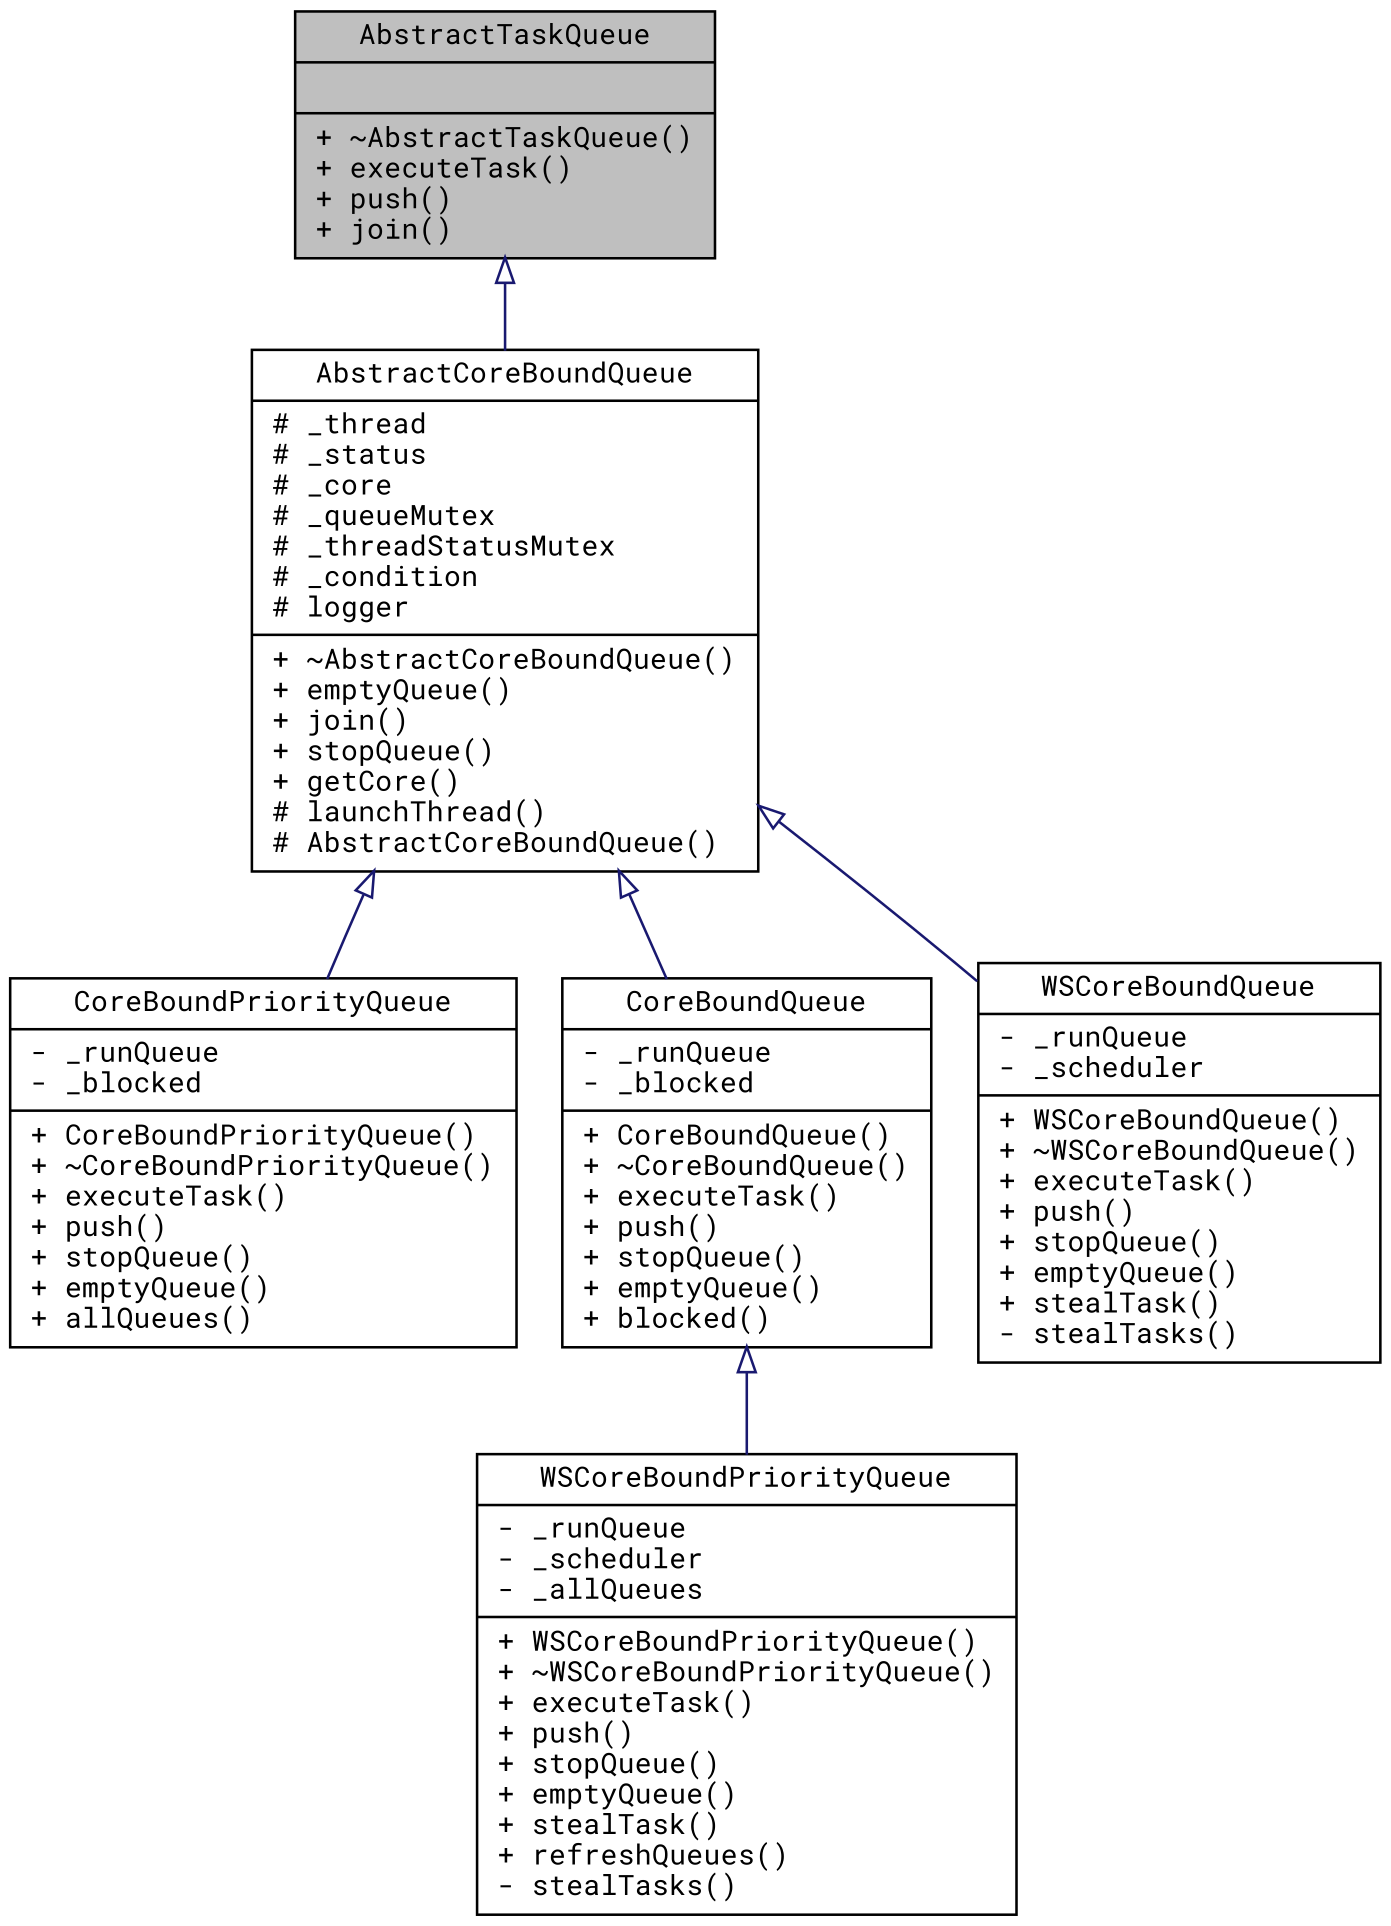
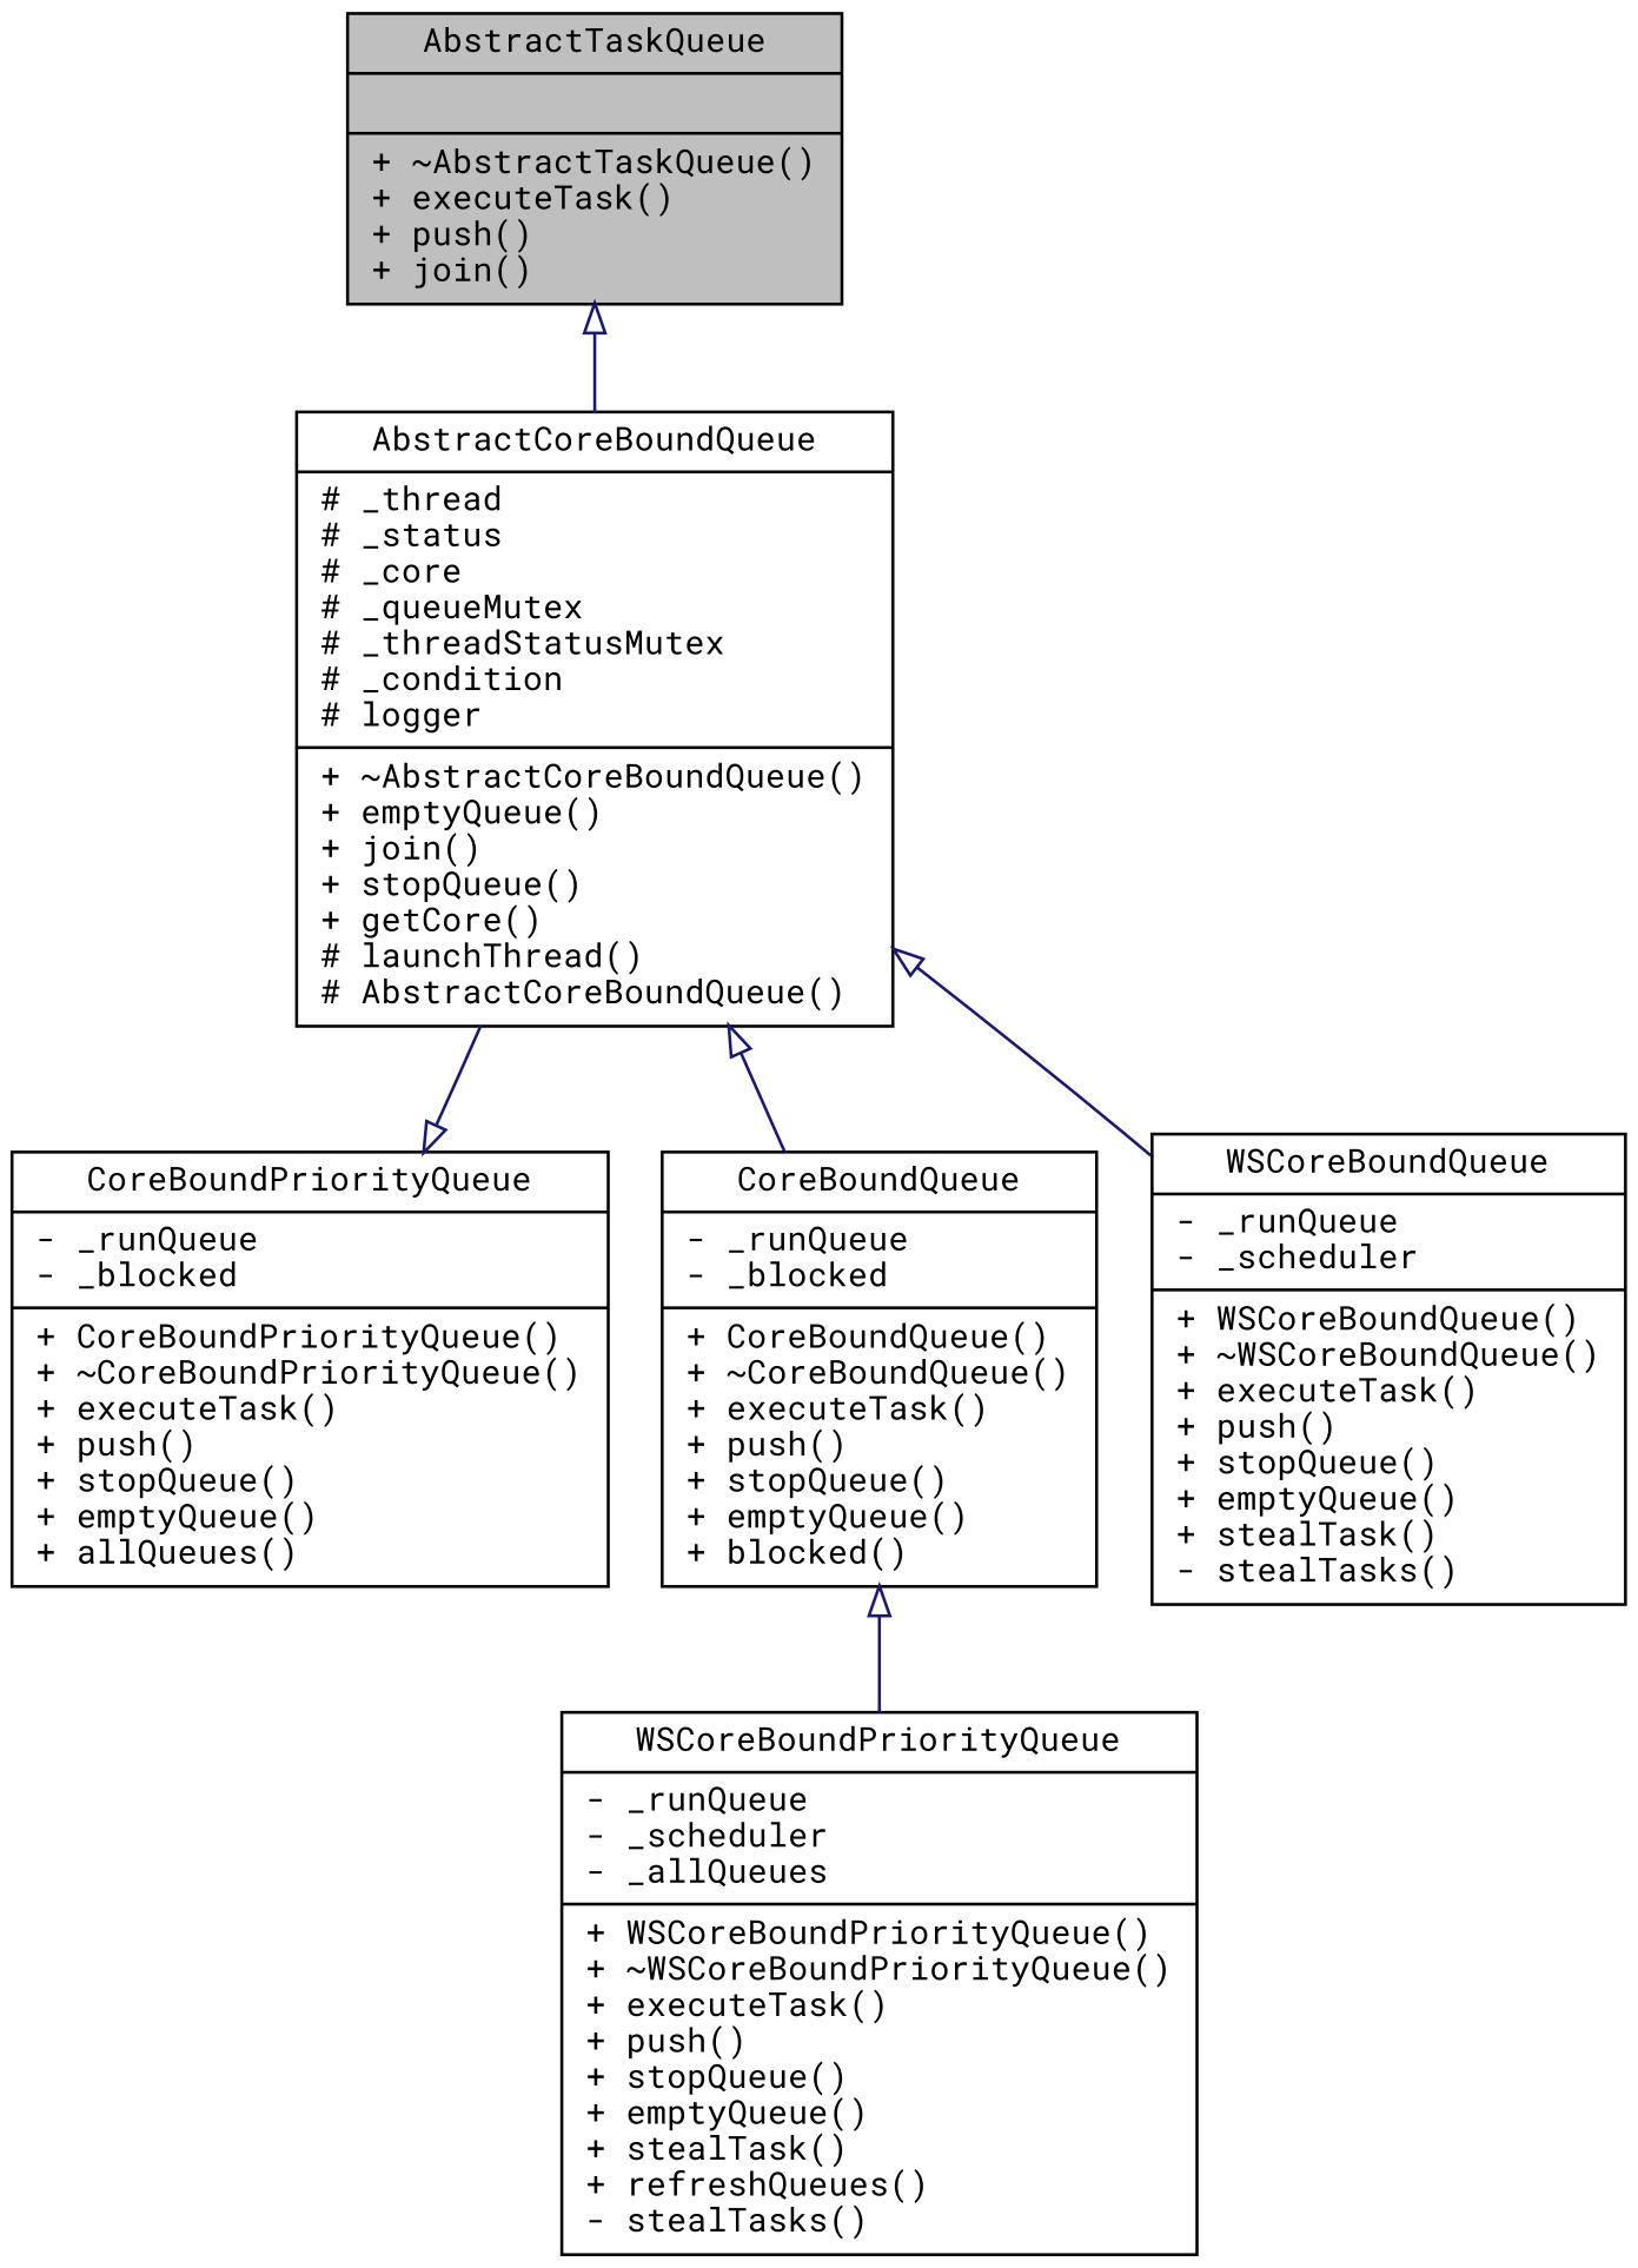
  digraph {
    fontname="Roboto Mono"
    node [color=black fillcolor=white fontname="Roboto Mono" fontsize=11 shape=record style=filled]
    edge [arrowtail=onormal color=midnightblue dir=back fontname="Roboto Mono" fontsize=11 labelfontname=Helvetica labelfontsize=11 style=solid]
    n1 [fillcolor=grey75 fontcolor=black height=0.2 label="{AbstractTaskQueue\n||+ ~AbstractTaskQueue()\l+ executeTask()\l+ push()\l+ join()\l}" width=0.4]
    n2 [height=0.2 label="{AbstractCoreBoundQueue\n|# _thread\l# _status\l# _core\l# _queueMutex\l# _threadStatusMutex\l# _condition\l# logger\l|+ ~AbstractCoreBoundQueue()\l+ emptyQueue()\l+ join()\l+ stopQueue()\l+ getCore()\l# launchThread()\l# AbstractCoreBoundQueue()\l}" width=0.4]
    n3 [height=0.2 label="{CoreBoundPriorityQueue\n|- _runQueue\l- _blocked\l|+ CoreBoundPriorityQueue()\l+ ~CoreBoundPriorityQueue()\l+ executeTask()\l+ push()\l+ stopQueue()\l+ emptyQueue()\l+ allQueues()\l}" width=0.4]
    n4 [height=0.2 label="{CoreBoundQueue\n|- _runQueue\l- _blocked\l|+ CoreBoundQueue()\l+ ~CoreBoundQueue()\l+ executeTask()\l+ push()\l+ stopQueue()\l+ emptyQueue()\l+ blocked()\l}" width=0.4]
    n5 [height=0.2 label="{WSCoreBoundQueue\n|- _runQueue\l- _scheduler\l|+ WSCoreBoundQueue()\l+ ~WSCoreBoundQueue()\l+ executeTask()\l+ push()\l+ stopQueue()\l+ emptyQueue()\l+ stealTask()\l- stealTasks()\l}" width=0.4]
    n6 [height=0.2 label="{WSCoreBoundPriorityQueue\n|- _runQueue\l- _scheduler\l- _allQueues\l|+ WSCoreBoundPriorityQueue()\l+ ~WSCoreBoundPriorityQueue()\l+ executeTask()\l+ push()\l+ stopQueue()\l+ emptyQueue()\l+ stealTask()\l+ refreshQueues()\l- stealTasks()\l}" width=0.4]
    n1 -> n2
-   n2 -> n3
+   n3 -> n2
    n2 -> n4
    n2 -> n5
    n4 -> n6
  }
